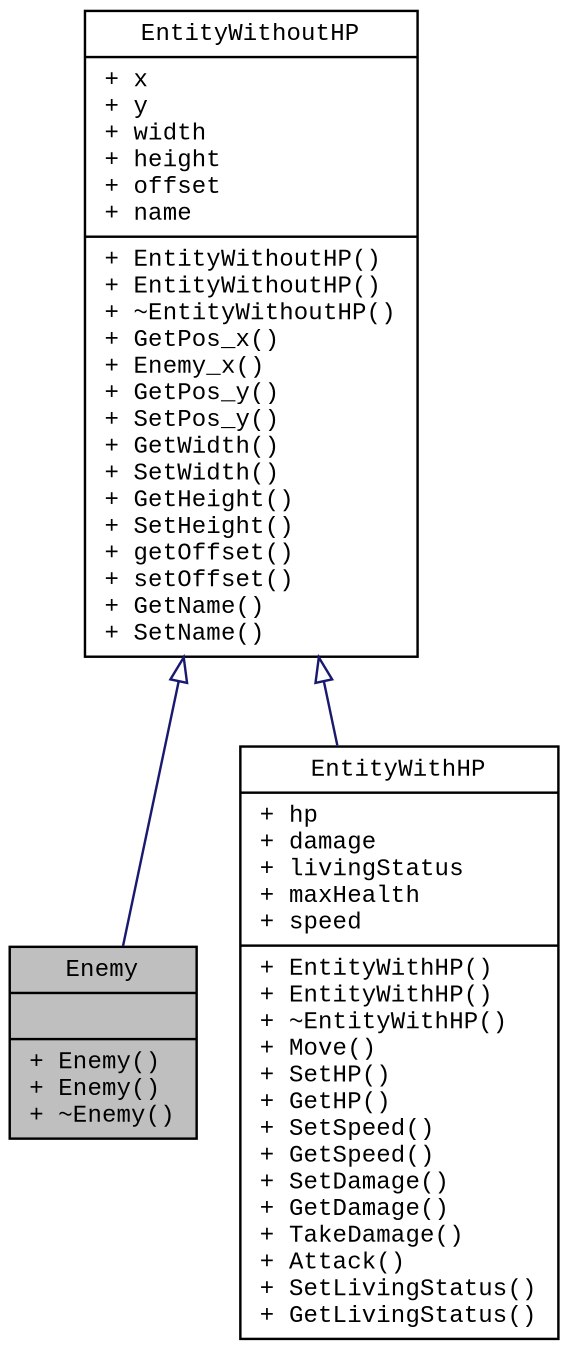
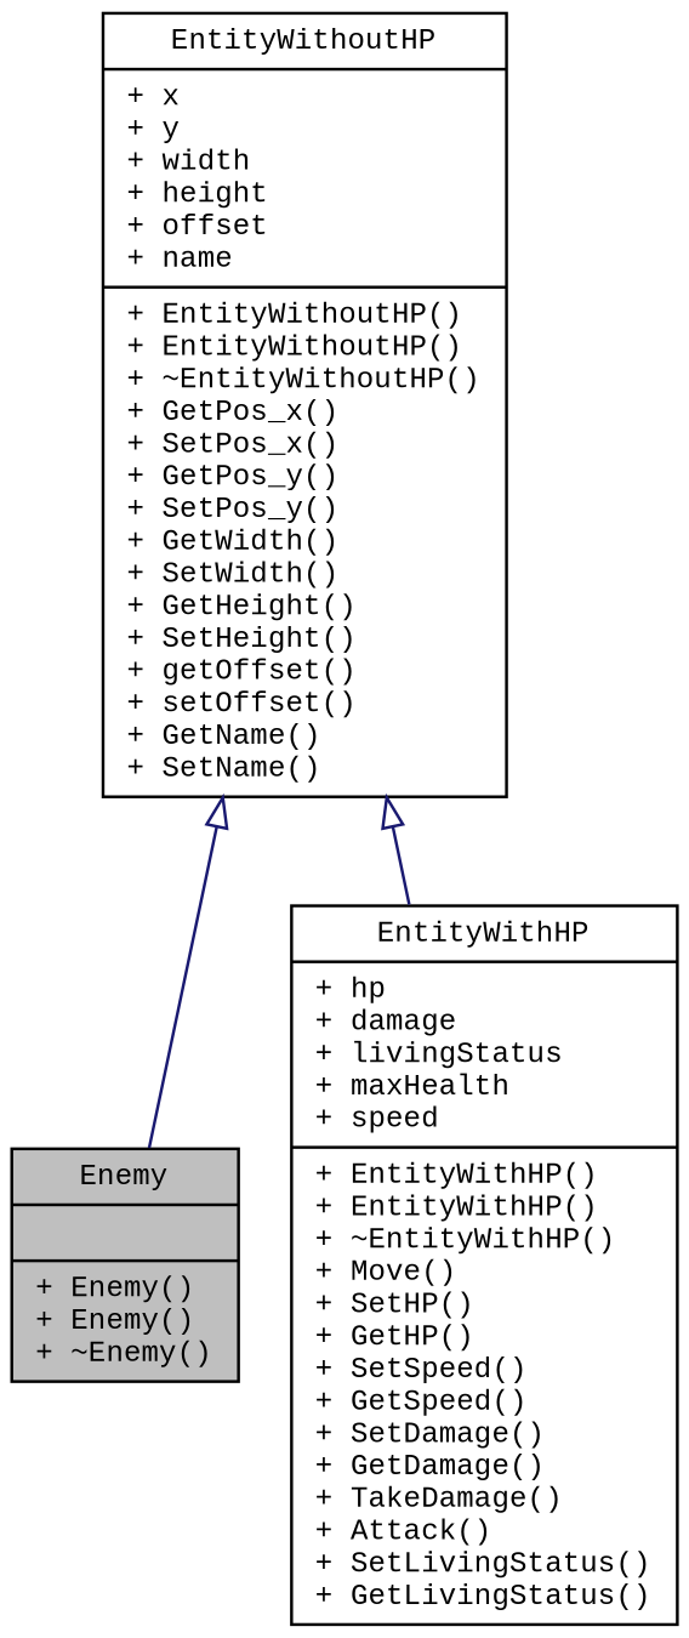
  digraph {
    fontname="Liberation Mono"
    node [color=black fontname="Liberation Mono" fontsize=10 shape=record]
    edge [arrowtail=onormal color=midnightblue dir=back fontname="Liberation Mono" fontsize=10 labelfontname=Helvetica labelfontsize=10 style=solid]
    n1 [fillcolor=grey75 fontcolor=black height=0.2 label="{Enemy\n||+ Enemy()\l+ Enemy()\l+ ~Enemy()\l}" style=filled width=0.4]
    n2 [height=0.2 label="{EntityWithHP\n|+ hp\l+ damage\l+ livingStatus\l+ maxHealth\l+ speed\l|+ EntityWithHP()\l+ EntityWithHP()\l+ ~EntityWithHP()\l+ Move()\l+ SetHP()\l+ GetHP()\l+ SetSpeed()\l+ GetSpeed()\l+ SetDamage()\l+ GetDamage()\l+ TakeDamage()\l+ Attack()\l+ SetLivingStatus()\l+ GetLivingStatus()\l}" width=0.4]
-   n3 [height=0.2 label="{EntityWithoutHP\n|+ x\l+ y\l+ width\l+ height\l+ offset\l+ name\l|+ EntityWithoutHP()\l+ EntityWithoutHP()\l+ ~EntityWithoutHP()\l+ GetPos_x()\l+ Enemy_x()\l+ GetPos_y()\l+ SetPos_y()\l+ GetWidth()\l+ SetWidth()\l+ GetHeight()\l+ SetHeight()\l+ getOffset()\l+ setOffset()\l+ GetName()\l+ SetName()\l}" width=0.4]
+   n3 [height=0.2 label="{EntityWithoutHP\n|+ x\l+ y\l+ width\l+ height\l+ offset\l+ name\l|+ EntityWithoutHP()\l+ EntityWithoutHP()\l+ ~EntityWithoutHP()\l+ GetPos_x()\l+ SetPos_x()\l+ GetPos_y()\l+ SetPos_y()\l+ GetWidth()\l+ SetWidth()\l+ GetHeight()\l+ SetHeight()\l+ getOffset()\l+ setOffset()\l+ GetName()\l+ SetName()\l}" width=0.4]
    n3 -> n1
    n3 -> n2
  }
